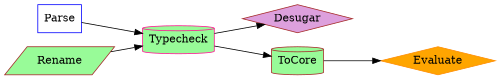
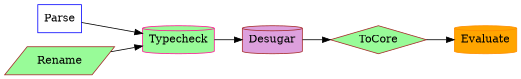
  digraph {
    rankdir=LR
    node [color=brown fillcolor=palegreen shape=cylinder style=filled]
    Parse [color=blue fillcolor=white shape=box]
    Typecheck [color=deeppink]
    Rename [shape=parallelogram]
-   Desugar [fillcolor=plum shape=diamond]
-   ToCore
-   Evaluate [color=darkorange fillcolor=orange shape=diamond]
+   Desugar [fillcolor=plum]
+   ToCore [shape=diamond]
+   Evaluate [color=darkorange fillcolor=orange]
    Parse -> Typecheck
    Typecheck -> Desugar
    Rename -> Typecheck
-   Typecheck -> ToCore
+   Desugar -> ToCore
    ToCore -> Evaluate
  }
